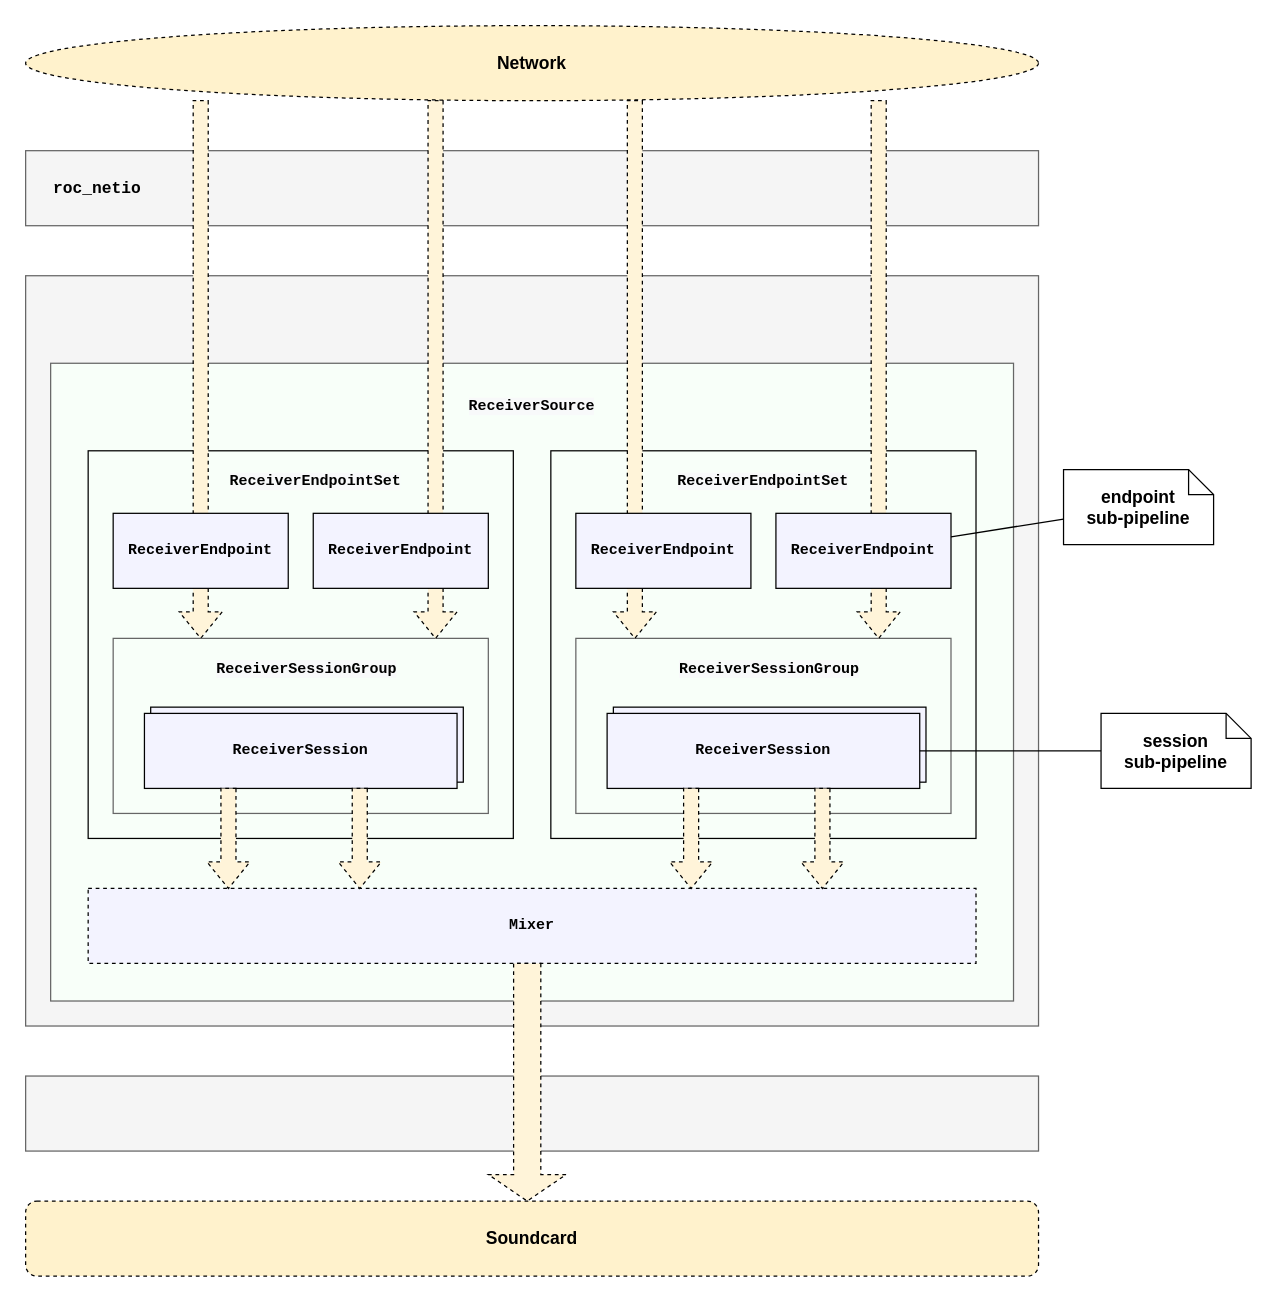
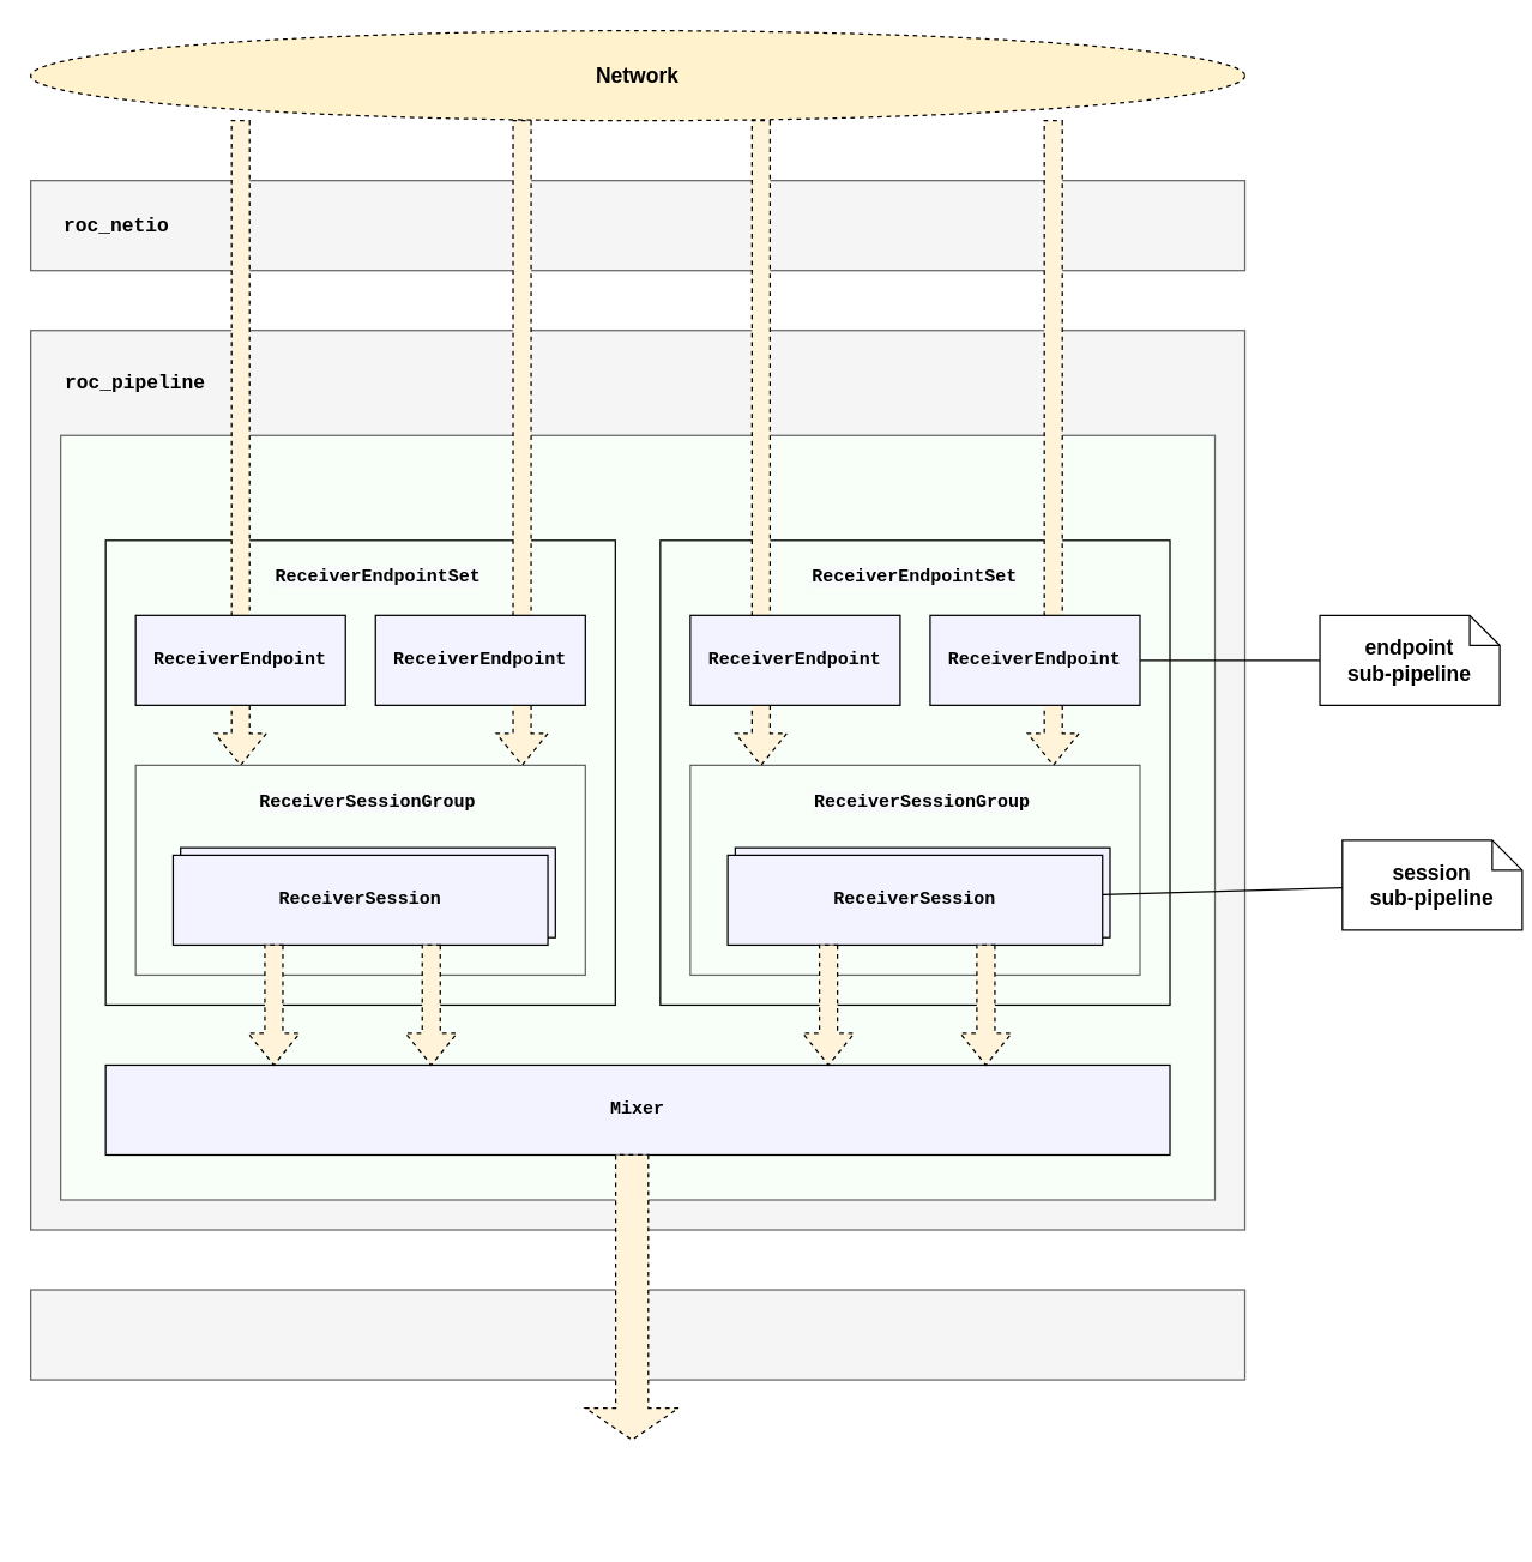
  <mxCell id="0" />
  <mxCell id="1" parent="0" />
  <mxCell id="2" value="" style="rounded=0;whiteSpace=wrap;html=1;fontFamily=Courier New;fillColor=#f5f5f5;fontColor=#333333;strokeColor=#666666;fontStyle=1;fontSize=16;" parent="1" vertex="1"><mxGeometry x="20" y="860" width="810" height="60" as="geometry" /></mxCell>
  <mxCell id="3" value="" style="rounded=0;whiteSpace=wrap;html=1;fontFamily=Courier New;fillColor=#f5f5f5;fontColor=#333333;strokeColor=#666666;fontStyle=1;fontSize=16;" parent="1" vertex="1"><mxGeometry x="20" y="120" width="810" height="60" as="geometry" /></mxCell>
  <mxCell id="4" value="roc_netio" style="rounded=0;whiteSpace=wrap;html=1;fontFamily=Courier New;fillColor=#f5f5f5;fontColor=#333333;strokeColor=#666666;fontStyle=1;fontSize=12;" parent="1" vertex="1"><mxGeometry x="20" y="220" width="810" height="600" as="geometry" /></mxCell>
  <mxCell id="5" value="" style="rounded=0;whiteSpace=wrap;html=1;fontFamily=Courier New;fillColor=#F8FFF9;fontColor=#333333;strokeColor=#666666;" parent="1" vertex="1"><mxGeometry x="40" y="290" width="770" height="510" as="geometry" /></mxCell>
  <mxCell id="6" value="" style="rounded=0;whiteSpace=wrap;html=1;fillColor=#F8FFF9;" parent="1" vertex="1"><mxGeometry x="70" y="360" width="340" height="310" as="geometry" /></mxCell>
- <mxCell id="7" value="&lt;span style=&quot;color: rgb(0, 0, 0); font-family: &amp;quot;Courier New&amp;quot;; font-size: 12px; font-style: normal; font-variant-ligatures: normal; font-variant-caps: normal; letter-spacing: normal; orphans: 2; text-align: center; text-indent: 0px; text-transform: none; widows: 2; word-spacing: 0px; -webkit-text-stroke-width: 0px; background-color: rgb(248, 249, 250); text-decoration-thickness: initial; text-decoration-style: initial; text-decoration-color: initial; float: none; display: inline !important;&quot;&gt;ReceiverSource&lt;/span&gt;" style="text;html=1;strokeColor=none;fillColor=none;align=center;verticalAlign=middle;whiteSpace=wrap;rounded=0;fontFamily=Courier New;fontStyle=1" parent="1" vertex="1"><mxGeometry x="365" y="310" width="120" height="30" as="geometry" /></mxCell>
- <mxCell id="8" value="Mixer" style="rounded=0;whiteSpace=wrap;html=1;fontFamily=Courier New;fillColor=#F3F3FF;fontStyle=1;dashed=1;" parent="1" vertex="1"><mxGeometry x="70" y="710" width="710" height="60" as="geometry" /></mxCell>
+ <mxCell id="8" value="Mixer" style="rounded=0;whiteSpace=wrap;html=1;fontFamily=Courier New;fillColor=#F3F3FF;fontStyle=1" parent="1" vertex="1"><mxGeometry x="70" y="710" width="710" height="60" as="geometry" /></mxCell>
  <mxCell id="9" value="" style="html=1;shadow=0;dashed=1;align=center;verticalAlign=middle;shape=mxgraph.arrows2.arrow;dy=0.65;dx=21.21;direction=south;notch=0;fontFamily=Helvetica;fontSize=14;fillColor=#fff4d9;gradientColor=none;" parent="1" vertex="1"><mxGeometry x="142.81" y="80" width="34.37" height="430" as="geometry" /></mxCell>
  <mxCell id="10" value="" style="rounded=0;whiteSpace=wrap;html=1;fillColor=#F8FFF9;" parent="1" vertex="1"><mxGeometry x="440" y="360" width="340" height="310" as="geometry" /></mxCell>
  <mxCell id="11" value="" style="rounded=0;whiteSpace=wrap;html=1;fontFamily=Courier New;fillColor=#F8FFF9;fontColor=#333333;strokeColor=#666666;" parent="1" vertex="1"><mxGeometry x="460" y="510" width="300" height="140" as="geometry" /></mxCell>
  <mxCell id="12" value="" style="rounded=0;whiteSpace=wrap;html=1;fontFamily=Courier New;fontStyle=1;fillColor=#F3F3FF;" parent="1" vertex="1"><mxGeometry x="490" y="565" width="250" height="60" as="geometry" /></mxCell>
  <mxCell id="13" value="&lt;span style=&quot;color: rgb(0, 0, 0); font-family: &amp;quot;Courier New&amp;quot;; font-size: 12px; font-style: normal; font-variant-ligatures: normal; font-variant-caps: normal; letter-spacing: normal; orphans: 2; text-align: center; text-indent: 0px; text-transform: none; widows: 2; word-spacing: 0px; -webkit-text-stroke-width: 0px; background-color: rgb(248, 249, 250); text-decoration-thickness: initial; text-decoration-style: initial; text-decoration-color: initial; float: none; display: inline !important;&quot;&gt;ReceiverSessionGroup&lt;/span&gt;" style="text;html=1;strokeColor=none;fillColor=none;align=center;verticalAlign=middle;whiteSpace=wrap;rounded=0;fontFamily=Courier New;fontStyle=1" parent="1" vertex="1"><mxGeometry x="520" y="520" width="190" height="30" as="geometry" /></mxCell>
  <mxCell id="14" value="ReceiverSession&lt;br&gt;" style="rounded=0;whiteSpace=wrap;html=1;fontFamily=Courier New;fontStyle=1;fillColor=#F3F3FF;" parent="1" vertex="1"><mxGeometry x="485" y="570" width="250" height="60" as="geometry" /></mxCell>
  <mxCell id="15" value="ReceiverEndpoint" style="rounded=0;whiteSpace=wrap;html=1;fontFamily=Courier New;fontStyle=1;fillColor=#F3F3FF;" parent="1" vertex="1"><mxGeometry x="90" y="410" width="140" height="60" as="geometry" /></mxCell>
  <mxCell id="16" value="" style="rounded=0;whiteSpace=wrap;html=1;fontFamily=Courier New;fillColor=#F8FFF9;fontColor=#333333;strokeColor=#666666;" parent="1" vertex="1"><mxGeometry x="90" y="510" width="300" height="140" as="geometry" /></mxCell>
  <mxCell id="17" value="" style="rounded=0;whiteSpace=wrap;html=1;fontFamily=Courier New;fontStyle=1;fillColor=#F3F3FF;" parent="1" vertex="1"><mxGeometry x="120" y="565" width="250" height="60" as="geometry" /></mxCell>
  <mxCell id="18" value="&lt;span style=&quot;color: rgb(0, 0, 0); font-family: &amp;quot;Courier New&amp;quot;; font-size: 12px; font-style: normal; font-variant-ligatures: normal; font-variant-caps: normal; letter-spacing: normal; orphans: 2; text-align: center; text-indent: 0px; text-transform: none; widows: 2; word-spacing: 0px; -webkit-text-stroke-width: 0px; background-color: rgb(248, 249, 250); text-decoration-thickness: initial; text-decoration-style: initial; text-decoration-color: initial; float: none; display: inline !important;&quot;&gt;ReceiverSessionGroup&lt;/span&gt;" style="text;html=1;strokeColor=none;fillColor=none;align=center;verticalAlign=middle;whiteSpace=wrap;rounded=0;fontFamily=Courier New;fontStyle=1" parent="1" vertex="1"><mxGeometry x="150" y="520" width="190" height="30" as="geometry" /></mxCell>
  <mxCell id="19" value="ReceiverSession&lt;br&gt;" style="rounded=0;whiteSpace=wrap;html=1;fontFamily=Courier New;fontStyle=1;fillColor=#F3F3FF;" parent="1" vertex="1"><mxGeometry x="115" y="570" width="250" height="60" as="geometry" /></mxCell>
  <mxCell id="20" value="&lt;span style=&quot;color: rgb(0, 0, 0); font-size: 12px; font-style: normal; font-variant-ligatures: normal; font-variant-caps: normal; letter-spacing: normal; orphans: 2; text-align: center; text-indent: 0px; text-transform: none; widows: 2; word-spacing: 0px; -webkit-text-stroke-width: 0px; background-color: rgb(248, 249, 250); text-decoration-thickness: initial; text-decoration-style: initial; text-decoration-color: initial; float: none; display: inline !important;&quot;&gt;ReceiverEndpointSet&lt;/span&gt;" style="text;html=1;strokeColor=none;fillColor=none;align=center;verticalAlign=middle;whiteSpace=wrap;rounded=0;fontFamily=Courier New;fontStyle=1" parent="1" vertex="1"><mxGeometry x="177.18" y="370" width="150" height="30" as="geometry" /></mxCell>
  <mxCell id="21" value="" style="html=1;shadow=0;dashed=1;align=center;verticalAlign=middle;shape=mxgraph.arrows2.arrow;dy=0.65;dx=21.21;direction=south;notch=0;fontFamily=Helvetica;fontSize=14;fillColor=#fff4d9;gradientColor=none;" parent="1" vertex="1"><mxGeometry x="330.63" y="80" width="34.37" height="430" as="geometry" /></mxCell>
  <mxCell id="22" value="ReceiverEndpoint" style="rounded=0;whiteSpace=wrap;html=1;fontFamily=Courier New;fontStyle=1;fillColor=#F3F3FF;" parent="1" vertex="1"><mxGeometry x="250" y="410" width="140" height="60" as="geometry" /></mxCell>
  <mxCell id="23" value="&lt;span style=&quot;color: rgb(0, 0, 0); font-size: 12px; font-style: normal; font-variant-ligatures: normal; font-variant-caps: normal; letter-spacing: normal; orphans: 2; text-align: center; text-indent: 0px; text-transform: none; widows: 2; word-spacing: 0px; -webkit-text-stroke-width: 0px; background-color: rgb(248, 249, 250); text-decoration-thickness: initial; text-decoration-style: initial; text-decoration-color: initial; float: none; display: inline !important;&quot;&gt;ReceiverEndpointSet&lt;/span&gt;" style="text;html=1;strokeColor=none;fillColor=none;align=center;verticalAlign=middle;whiteSpace=wrap;rounded=0;fontFamily=Courier New;fontStyle=1" parent="1" vertex="1"><mxGeometry x="535" y="370" width="150" height="30" as="geometry" /></mxCell>
  <mxCell id="24" value="" style="html=1;shadow=0;dashed=1;align=center;verticalAlign=middle;shape=mxgraph.arrows2.arrow;dy=0.65;dx=21.21;direction=south;notch=0;fontFamily=Helvetica;fontSize=14;fillColor=#fff4d9;gradientColor=none;" parent="1" vertex="1"><mxGeometry x="490" y="80" width="34.37" height="430" as="geometry" /></mxCell>
  <mxCell id="25" value="" style="html=1;shadow=0;dashed=1;align=center;verticalAlign=middle;shape=mxgraph.arrows2.arrow;dy=0.65;dx=21.21;direction=south;notch=0;fontFamily=Helvetica;fontSize=14;fillColor=#fff4d9;gradientColor=none;" parent="1" vertex="1"><mxGeometry x="685" y="80" width="34.37" height="430" as="geometry" /></mxCell>
  <mxCell id="26" value="ReceiverEndpoint" style="rounded=0;whiteSpace=wrap;html=1;fontFamily=Courier New;fontStyle=1;fillColor=#F3F3FF;" parent="1" vertex="1"><mxGeometry x="460" y="410" width="140" height="60" as="geometry" /></mxCell>
  <mxCell id="27" value="ReceiverEndpoint" style="rounded=0;whiteSpace=wrap;html=1;fontFamily=Courier New;fontStyle=1;fillColor=#F3F3FF;" parent="1" vertex="1"><mxGeometry x="620" y="410" width="140" height="60" as="geometry" /></mxCell>
  <mxCell id="28" value="" style="html=1;shadow=0;dashed=1;align=center;verticalAlign=middle;shape=mxgraph.arrows2.arrow;dy=0.65;dx=21.21;direction=south;notch=0;fontFamily=Helvetica;fontSize=14;fillColor=#fff4d9;" parent="1" vertex="1"><mxGeometry x="165" y="630" width="34.37" height="80" as="geometry" /></mxCell>
  <mxCell id="29" value="" style="html=1;shadow=0;dashed=1;align=center;verticalAlign=middle;shape=mxgraph.arrows2.arrow;dy=0.65;dx=21.21;direction=south;notch=0;fontFamily=Helvetica;fontSize=14;fillColor=#fff4d9;" parent="1" vertex="1"><mxGeometry x="270" y="630" width="34.37" height="80" as="geometry" /></mxCell>
  <mxCell id="30" value="" style="html=1;shadow=0;dashed=1;align=center;verticalAlign=middle;shape=mxgraph.arrows2.arrow;dy=0.65;dx=21.21;direction=south;notch=0;fontFamily=Helvetica;fontSize=14;fillColor=#fff4d9;" parent="1" vertex="1"><mxGeometry x="535" y="630" width="34.37" height="80" as="geometry" /></mxCell>
  <mxCell id="31" value="" style="html=1;shadow=0;dashed=1;align=center;verticalAlign=middle;shape=mxgraph.arrows2.arrow;dy=0.65;dx=21.21;direction=south;notch=0;fontFamily=Helvetica;fontSize=14;fillColor=#fff4d9;" parent="1" vertex="1"><mxGeometry x="640" y="630" width="34.37" height="80" as="geometry" /></mxCell>
  <mxCell id="32" value="" style="html=1;shadow=0;dashed=1;align=center;verticalAlign=middle;shape=mxgraph.arrows2.arrow;dy=0.65;dx=21.21;direction=south;notch=0;fontFamily=Helvetica;fontSize=14;fillColor=#fff4d9;" parent="1" vertex="1"><mxGeometry x="390" y="770" width="62.19" height="190" as="geometry" /></mxCell>
- <mxCell id="33" value="Soundcard" style="rounded=1;whiteSpace=wrap;html=1;fontFamily=Helvetica;fontSize=14;fillColor=#fff2cc;fontStyle=1;strokeColor=#000000;dashed=1;" parent="1" vertex="1"><mxGeometry x="20" y="960" width="810" height="60" as="geometry" /></mxCell>
  <mxCell id="34" value="Network" style="ellipse;whiteSpace=wrap;html=1;fontFamily=Helvetica;fontSize=14;fillColor=#fff2cc;fontStyle=1;strokeColor=#000000;dashed=1;" parent="1" vertex="1"><mxGeometry x="20" y="20" width="810" height="60" as="geometry" /></mxCell>
+ <mxCell id="35" value="roc_pipeline" style="text;html=1;strokeColor=none;fillColor=none;align=center;verticalAlign=middle;whiteSpace=wrap;rounded=0;fontFamily=Courier New;fontSize=13;fontStyle=1" parent="1" vertex="1"><mxGeometry x="40" y="240" width="100" height="30" as="geometry" /></mxCell>
  <mxCell id="36" value="roc_netio" style="text;html=1;strokeColor=none;fillColor=none;align=center;verticalAlign=middle;whiteSpace=wrap;rounded=0;fontFamily=Courier New;fontSize=13;fontStyle=1" parent="1" vertex="1"><mxGeometry x="40" y="135" width="75" height="30" as="geometry" /></mxCell>
- <mxCell id="37" value="&lt;span style=&quot;font-size: 14px;&quot;&gt;endpoint&lt;/span&gt;&lt;br style=&quot;font-size: 14px;&quot;&gt;&lt;span style=&quot;font-size: 14px;&quot;&gt;sub-pipeline&lt;/span&gt;" style="shape=note;size=20;whiteSpace=wrap;html=1;fontStyle=1" vertex="1" parent="1"><mxGeometry x="850" y="375" width="120" height="60" as="geometry" /></mxCell>
+ <mxCell id="37" value="&lt;span style=&quot;font-size: 14px;&quot;&gt;endpoint&lt;/span&gt;&lt;br style=&quot;font-size: 14px;&quot;&gt;&lt;span style=&quot;font-size: 14px;&quot;&gt;sub-pipeline&lt;/span&gt;" style="shape=note;size=20;whiteSpace=wrap;html=1;fontStyle=1" vertex="1" parent="1"><mxGeometry x="880" y="410" width="120" height="60" as="geometry" /></mxCell>
  <mxCell id="38" value="" style="endArrow=none;html=1;rounded=0;fontSize=14;" edge="1" parent="1" source="27" target="37"><mxGeometry width="50" height="50" relative="1" as="geometry"><mxPoint x="830" y="610" as="sourcePoint" /><mxPoint x="880" y="560" as="targetPoint" /></mxGeometry></mxCell>
- <mxCell id="39" value="&lt;span style=&quot;font-size: 14px;&quot;&gt;session&lt;/span&gt;&lt;br style=&quot;font-size: 14px;&quot;&gt;&lt;span style=&quot;font-size: 14px;&quot;&gt;sub-pipeline&lt;/span&gt;" style="shape=note;size=20;whiteSpace=wrap;html=1;fontStyle=1" vertex="1" parent="1"><mxGeometry x="880" y="570" width="120" height="60" as="geometry" /></mxCell>
+ <mxCell id="39" value="&lt;span style=&quot;font-size: 14px;&quot;&gt;session&lt;/span&gt;&lt;br style=&quot;font-size: 14px;&quot;&gt;&lt;span style=&quot;font-size: 14px;&quot;&gt;sub-pipeline&lt;/span&gt;" style="shape=note;size=20;whiteSpace=wrap;html=1;fontStyle=1" vertex="1" parent="1"><mxGeometry x="895" y="560" width="120" height="60" as="geometry" /></mxCell>
  <mxCell id="40" value="" style="endArrow=none;html=1;rounded=0;fontSize=14;" edge="1" parent="1" source="14" target="39"><mxGeometry width="50" height="50" relative="1" as="geometry"><mxPoint x="830" y="610" as="sourcePoint" /><mxPoint x="880" y="560" as="targetPoint" /></mxGeometry></mxCell>
